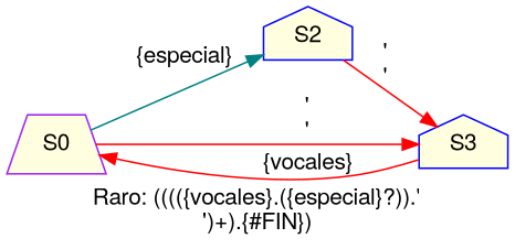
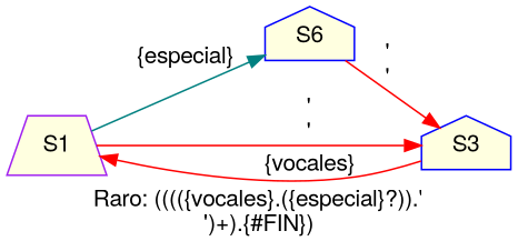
  digraph {
    fontname="Helvetica,Arial,sans-serif"
    label="Raro: (((({vocales}.({especial}?)).'\n')+).{#FIN})"
    rankdir=LR
    node [color=blue fillcolor=lightyellow fontname="Helvetica,Arial,sans-serif" shape=house style=filled]
    edge [color=red fontname="Helvetica,Arial,sans-serif"]
-   S1 [color=purple shape=trapezium label=S0]
-   S2
+   S1 [color=purple shape=trapezium]
+   S2 [label=S6]
    S3
    S1 -> S2 [color=teal label="{especial}"]
    S1 -> S3 [label="'\n'"]
    S2 -> S3 [label="'\n'"]
    S3 -> S1 [label="{vocales}"]
  }
